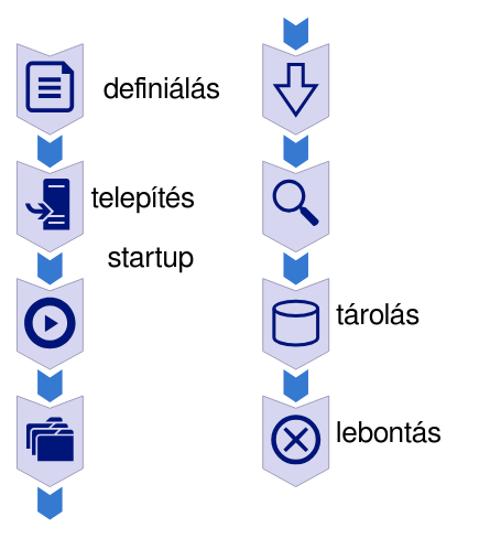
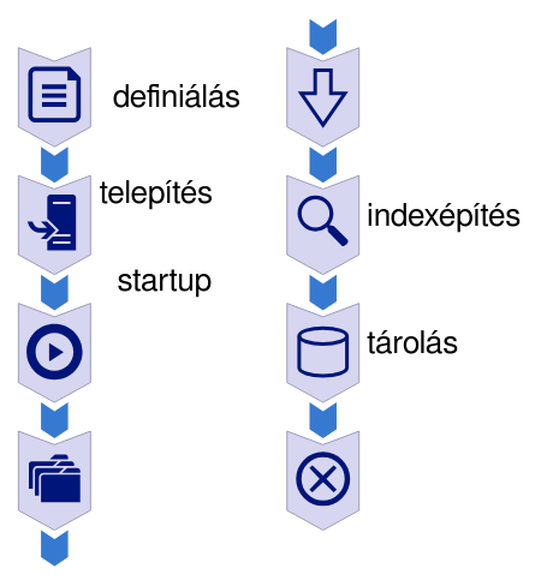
  <mxCell id="0" />
  <mxCell id="1" parent="0" />
  <mxCell id="2" value="" style="html=1;shadow=0;dashed=0;align=center;verticalAlign=middle;shape=mxgraph.arrows2.arrow;dy=0;dx=22;notch=15;direction=south;fillColor=#D6D6F0;strokeColor=#8786A6;" parent="1" vertex="1"><mxGeometry x="20" y="52" width="80" height="110" as="geometry" /></mxCell>
  <mxCell id="3" value="definiálás" style="text;strokeColor=none;fillColor=none;html=1;fontSize=35;fontStyle=0;verticalAlign=middle;align=left;fontFamily=FreeSans;horizontal=1;" parent="1" vertex="1"><mxGeometry x="123" y="74" width="180" height="65" as="geometry" /></mxCell>
  <mxCell id="4" value="" style="html=1;shadow=0;dashed=0;align=center;verticalAlign=middle;shape=mxgraph.arrows2.arrow;dy=0;dx=22;notch=15;direction=south;fillColor=#D6D6F0;strokeColor=#8786A6;" parent="1" vertex="1"><mxGeometry x="20" y="194" width="80" height="110" as="geometry" /></mxCell>
  <mxCell id="5" value="" style="html=1;shadow=0;dashed=0;align=center;verticalAlign=middle;shape=mxgraph.arrows2.arrow;dy=0;dx=10;notch=10;direction=south;labelBackgroundColor=none;strokeColor=none;fillColor=#3679D1;" parent="1" vertex="1"><mxGeometry x="45" y="162" width="30" height="40" as="geometry" /></mxCell>
- <mxCell id="6" value="telepítés" style="text;strokeColor=none;fillColor=none;html=1;fontSize=35;fontStyle=0;verticalAlign=middle;align=left;fontFamily=FreeSans;horizontal=1;" parent="1" vertex="1"><mxGeometry x="108" y="206" width="180" height="65" as="geometry" /></mxCell>
+ <mxCell id="6" value="telepítés" style="text;strokeColor=none;fillColor=none;html=1;fontSize=35;fontStyle=0;verticalAlign=middle;align=left;fontFamily=FreeSans;horizontal=1;" parent="1" vertex="1"><mxGeometry x="108" y="181" width="180" height="65" as="geometry" /></mxCell>
  <mxCell id="7" value="" style="html=1;shadow=0;dashed=0;align=center;verticalAlign=middle;shape=mxgraph.arrows2.arrow;dy=0;dx=22;notch=15;direction=south;fillColor=#D6D6F0;strokeColor=#8786A6;" parent="1" vertex="1"><mxGeometry x="20" y="336" width="80" height="110" as="geometry" /></mxCell>
  <mxCell id="8" value="" style="html=1;shadow=0;dashed=0;align=center;verticalAlign=middle;shape=mxgraph.arrows2.arrow;dy=0;dx=10;notch=10;direction=south;labelBackgroundColor=none;strokeColor=none;fillColor=#3679D1;" parent="1" vertex="1"><mxGeometry x="45" y="304" width="30" height="40" as="geometry" /></mxCell>
  <mxCell id="9" value="startup" style="text;strokeColor=none;fillColor=none;html=1;fontSize=35;fontStyle=0;verticalAlign=middle;align=left;fontFamily=FreeSans;horizontal=1;" parent="1" vertex="1"><mxGeometry x="128" y="278" width="180" height="65" as="geometry" /></mxCell>
  <mxCell id="10" value="" style="html=1;shadow=0;dashed=0;align=center;verticalAlign=middle;shape=mxgraph.arrows2.arrow;dy=0;dx=22;notch=15;direction=south;fillColor=#D6D6F0;strokeColor=#8786A6;" parent="1" vertex="1"><mxGeometry x="20" y="478" width="80" height="110" as="geometry" /></mxCell>
  <mxCell id="11" value="" style="html=1;shadow=0;dashed=0;align=center;verticalAlign=middle;shape=mxgraph.arrows2.arrow;dy=0;dx=10;notch=10;direction=south;labelBackgroundColor=none;strokeColor=none;fillColor=#3679D1;" parent="1" vertex="1"><mxGeometry x="45" y="446" width="30" height="40" as="geometry" /></mxCell>
  <mxCell id="12" value="" style="html=1;shadow=0;dashed=0;align=center;verticalAlign=middle;shape=mxgraph.arrows2.arrow;dy=0;dx=22;notch=15;direction=south;fillColor=#D6D6F0;strokeColor=#8786A6;" parent="1" vertex="1"><mxGeometry x="318" y="52" width="80" height="110" as="geometry" /></mxCell>
  <mxCell id="13" value="" style="html=1;shadow=0;dashed=0;align=center;verticalAlign=middle;shape=mxgraph.arrows2.arrow;dy=0;dx=22;notch=15;direction=south;fillColor=#D6D6F0;strokeColor=#8786A6;" parent="1" vertex="1"><mxGeometry x="318" y="194" width="80" height="110" as="geometry" /></mxCell>
  <mxCell id="14" value="" style="html=1;shadow=0;dashed=0;align=center;verticalAlign=middle;shape=mxgraph.arrows2.arrow;dy=0;dx=10;notch=10;direction=south;labelBackgroundColor=none;strokeColor=none;fillColor=#3679D1;" parent="1" vertex="1"><mxGeometry x="343" y="162" width="30" height="40" as="geometry" /></mxCell>
+ <mxCell id="15" value="indexépítés" style="text;strokeColor=none;fillColor=none;html=1;fontSize=35;fontStyle=0;verticalAlign=middle;align=left;fontFamily=FreeSans;horizontal=1;" parent="1" vertex="1"><mxGeometry x="405" y="206" width="180" height="65" as="geometry" /></mxCell>
  <mxCell id="16" value="" style="html=1;shadow=0;dashed=0;align=center;verticalAlign=middle;shape=mxgraph.arrows2.arrow;dy=0;dx=22;notch=15;direction=south;fillColor=#D6D6F0;strokeColor=#8786A6;" parent="1" vertex="1"><mxGeometry x="318" y="336" width="80" height="110" as="geometry" /></mxCell>
  <mxCell id="17" value="" style="html=1;shadow=0;dashed=0;align=center;verticalAlign=middle;shape=mxgraph.arrows2.arrow;dy=0;dx=10;notch=10;direction=south;labelBackgroundColor=none;strokeColor=none;fillColor=#3679D1;" parent="1" vertex="1"><mxGeometry x="343" y="304" width="30" height="40" as="geometry" /></mxCell>
  <mxCell id="18" value="tárolás" style="text;strokeColor=none;fillColor=none;html=1;fontSize=35;fontStyle=0;verticalAlign=middle;align=left;fontFamily=FreeSans;horizontal=1;" parent="1" vertex="1"><mxGeometry x="405" y="348" width="180" height="65" as="geometry" /></mxCell>
  <mxCell id="19" value="" style="html=1;shadow=0;dashed=0;align=center;verticalAlign=middle;shape=mxgraph.arrows2.arrow;dy=0;dx=22;notch=15;direction=south;fillColor=#D6D6F0;strokeColor=#8786A6;" parent="1" vertex="1"><mxGeometry x="318" y="478" width="80" height="110" as="geometry" /></mxCell>
  <mxCell id="20" value="" style="html=1;shadow=0;dashed=0;align=center;verticalAlign=middle;shape=mxgraph.arrows2.arrow;dy=0;dx=10;notch=10;direction=south;labelBackgroundColor=none;strokeColor=none;fillColor=#3679D1;" parent="1" vertex="1"><mxGeometry x="343" y="446" width="30" height="40" as="geometry" /></mxCell>
- <mxCell id="21" value="lebontás" style="text;strokeColor=none;fillColor=none;html=1;fontSize=35;fontStyle=0;verticalAlign=middle;align=left;fontFamily=FreeSans;horizontal=1;" parent="1" vertex="1"><mxGeometry x="405" y="490" width="180" height="65" as="geometry" /></mxCell>
  <mxCell id="22" value="" style="sketch=0;aspect=fixed;pointerEvents=1;shadow=0;dashed=0;html=1;strokeColor=none;labelPosition=center;verticalLabelPosition=bottom;verticalAlign=top;align=center;fillColor=#00157A;shape=mxgraph.azure.file" parent="1" vertex="1"><mxGeometry x="30.86" y="73" width="58.28" height="62" as="geometry" /></mxCell>
  <mxCell id="23" value="" style="sketch=0;pointerEvents=1;shadow=0;dashed=0;html=1;strokeColor=none;fillColor=#00157A;labelPosition=center;verticalLabelPosition=bottom;verticalAlign=top;outlineConnect=0;align=center;shape=mxgraph.office.concepts.install;" parent="1" vertex="1"><mxGeometry x="30.17" y="215" width="53.65" height="62" as="geometry" /></mxCell>
  <mxCell id="24" value="" style="sketch=0;html=1;aspect=fixed;strokeColor=none;shadow=0;fillColor=#00157A;verticalAlign=top;labelPosition=center;verticalLabelPosition=bottom;shape=mxgraph.gcp2.play_start" parent="1" vertex="1"><mxGeometry x="29" y="359" width="62" height="62" as="geometry" /></mxCell>
  <mxCell id="25" value="" style="sketch=0;pointerEvents=1;shadow=0;dashed=0;html=1;strokeColor=none;fillColor=#00157A;labelPosition=center;verticalLabelPosition=bottom;verticalAlign=top;outlineConnect=0;align=center;shape=mxgraph.office.concepts.folders;" parent="1" vertex="1"><mxGeometry x="31.5" y="504" width="57" height="53" as="geometry" /></mxCell>
  <mxCell id="26" value="" style="strokeWidth=4;html=1;shape=mxgraph.flowchart.database;whiteSpace=wrap;strokeColor=#00157A;fillColor=none;" parent="1" vertex="1"><mxGeometry x="331.5" y="363.5" width="53" height="53" as="geometry" /></mxCell>
  <mxCell id="27" value="" style="points=[[0.145,0.145,0],[0.5,0,0],[0.855,0.145,0],[1,0.5,0],[0.855,0.855,0],[0.5,1,0],[0.145,0.855,0],[0,0.5,0]];shape=mxgraph.bpmn.event;html=1;verticalLabelPosition=bottom;labelBackgroundColor=#ffffff;verticalAlign=top;align=center;perimeter=ellipsePerimeter;outlineConnect=0;aspect=fixed;outline=end;symbol=cancel;fillColor=none;strokeWidth=2;strokeColor=#00157A;" parent="1" vertex="1"><mxGeometry x="331" y="504" width="54" height="54" as="geometry" /></mxCell>
  <mxCell id="28" value="" style="sketch=0;html=1;aspect=fixed;strokeColor=none;shadow=0;fillColor=#00157A;verticalAlign=top;labelPosition=center;verticalLabelPosition=bottom;shape=mxgraph.gcp2.search" parent="1" vertex="1"><mxGeometry x="329.78" y="216" width="56.44" height="57" as="geometry" /></mxCell>
  <mxCell id="29" value="" style="html=1;shadow=0;dashed=0;align=center;verticalAlign=middle;shape=mxgraph.arrows2.arrow;dy=0.64;dx=35.13;direction=south;notch=0;strokeWidth=4;strokeColor=#00157A;fillColor=none;" parent="1" vertex="1"><mxGeometry x="333.75" y="77" width="48.5" height="61" as="geometry" /></mxCell>
  <mxCell id="30" value="" style="html=1;shadow=0;dashed=0;align=center;verticalAlign=middle;shape=mxgraph.arrows2.arrow;dy=0;dx=10;notch=10;direction=south;labelBackgroundColor=none;strokeColor=none;fillColor=#3679D1;" parent="1" vertex="1"><mxGeometry x="45" y="588" width="30" height="40" as="geometry" /></mxCell>
  <mxCell id="31" value="" style="html=1;shadow=0;dashed=0;align=center;verticalAlign=middle;shape=mxgraph.arrows2.arrow;dy=0;dx=10;notch=10;direction=south;labelBackgroundColor=none;strokeColor=none;fillColor=#3679D1;" parent="1" vertex="1"><mxGeometry x="343" y="20" width="30" height="40" as="geometry" /></mxCell>
